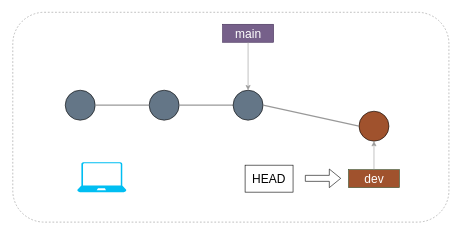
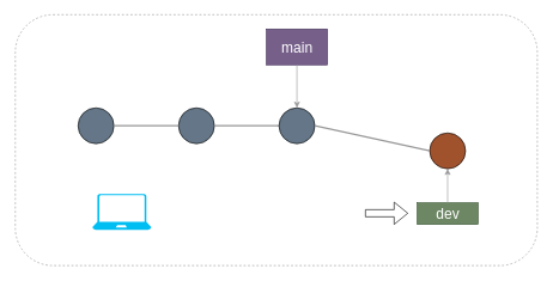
  <mxCell id="0" />
  <mxCell id="1" parent="0" />
  <mxCell id="2" value="" style="ellipse;whiteSpace=wrap;html=1;aspect=fixed;fillColor=#647687;fontColor=#ffffff;strokeColor=#000000;" vertex="1" parent="1"><mxGeometry x="108" y="150" width="50" height="50" as="geometry" /></mxCell>
  <mxCell id="3" value="" style="ellipse;whiteSpace=wrap;html=1;aspect=fixed;fillColor=#647687;fontColor=#ffffff;strokeColor=#000000;" vertex="1" parent="1"><mxGeometry x="248" y="150" width="50" height="50" as="geometry" /></mxCell>
  <mxCell id="4" value="" style="ellipse;whiteSpace=wrap;html=1;aspect=fixed;fontColor=#ffffff;strokeColor=#000000;fillColor=#A0522D;" vertex="1" parent="1"><mxGeometry x="598" y="185" width="50" height="50" as="geometry" /></mxCell>
  <mxCell id="5" value="" style="endArrow=none;html=1;entryX=0;entryY=0.5;entryDx=0;entryDy=0;exitX=1;exitY=0.5;exitDx=0;exitDy=0;strokeColor=#999999;strokeWidth=2;" edge="1" parent="1" source="2" target="3"><mxGeometry width="50" height="50" relative="1" as="geometry"><mxPoint x="68" y="280" as="sourcePoint" /><mxPoint x="118" y="230" as="targetPoint" /></mxGeometry></mxCell>
  <mxCell id="6" value="" style="endArrow=none;html=1;entryX=0;entryY=0.5;entryDx=0;entryDy=0;exitX=1;exitY=0.5;exitDx=0;exitDy=0;strokeColor=#999999;strokeWidth=2;" edge="1" parent="1" source="3" target="11"><mxGeometry width="50" height="50" relative="1" as="geometry"><mxPoint x="68" y="280" as="sourcePoint" /><mxPoint x="118" y="230" as="targetPoint" /></mxGeometry></mxCell>
  <mxCell id="7" value="" style="verticalLabelPosition=bottom;html=1;verticalAlign=top;align=center;strokeColor=none;fillColor=#00BEF2;shape=mxgraph.azure.laptop;pointerEvents=1;fontSize=15;" vertex="1" parent="1"><mxGeometry x="128" y="270" width="82" height="50" as="geometry" /></mxCell>
- <mxCell id="8" value="main" style="rounded=1;whiteSpace=wrap;html=1;fillColor=#76608a;strokeColor=#432D57;fontColor=#ffffff;fontSize=20;arcSize=0;" vertex="1" parent="1"><mxGeometry x="370.5" y="40" width="85" height="30" as="geometry" /></mxCell>
+ <mxCell id="8" value="main" style="rounded=1;whiteSpace=wrap;html=1;fillColor=#76608a;strokeColor=#432D57;fontColor=#ffffff;fontSize=20;arcSize=0;" vertex="1" parent="1"><mxGeometry x="370.5" y="40" width="85" height="50" as="geometry" /></mxCell>
  <mxCell id="9" value="" style="endArrow=classic;html=1;fontSize=20;exitX=0.5;exitY=1;exitDx=0;exitDy=0;entryX=0.5;entryY=0;entryDx=0;entryDy=0;strokeColor=#999999;" edge="1" parent="1" source="8"><mxGeometry width="50" height="50" relative="1" as="geometry"><mxPoint x="378" y="140" as="sourcePoint" /><mxPoint x="413" y="150" as="targetPoint" /></mxGeometry></mxCell>
  <mxCell id="10" value="" style="rounded=1;whiteSpace=wrap;html=1;fontSize=16;strokeColor=#999999;dashed=1;fillColor=none;" vertex="1" parent="1"><mxGeometry x="20.5" y="20" width="727.5" height="350" as="geometry" /></mxCell>
  <mxCell id="11" value="" style="ellipse;whiteSpace=wrap;html=1;aspect=fixed;fillColor=#647687;fontColor=#ffffff;strokeColor=#000000;" vertex="1" parent="1"><mxGeometry x="388" y="150" width="50" height="50" as="geometry" /></mxCell>
  <mxCell id="12" value="" style="endArrow=none;html=1;entryX=1;entryY=0.5;entryDx=0;entryDy=0;exitX=0;exitY=0.5;exitDx=0;exitDy=0;strokeColor=#999999;strokeWidth=2;" edge="1" parent="1" source="4" target="11"><mxGeometry width="50" height="50" relative="1" as="geometry"><mxPoint x="488" y="375" as="sourcePoint" /><mxPoint x="528" y="140" as="targetPoint" /></mxGeometry></mxCell>
- <mxCell id="13" value="dev" style="rounded=1;whiteSpace=wrap;html=1;fillColor=#a0522d;strokeColor=#3A5431;fontColor=#ffffff;fontSize=20;arcSize=0;" vertex="1" parent="1"><mxGeometry x="580.5" y="282.5" width="85" height="30" as="geometry" /></mxCell>
+ <mxCell id="13" value="dev" style="rounded=1;whiteSpace=wrap;html=1;fillColor=#6d8764;strokeColor=#3A5431;fontColor=#ffffff;fontSize=20;arcSize=0;" vertex="1" parent="1"><mxGeometry x="580.5" y="282.5" width="85" height="30" as="geometry" /></mxCell>
  <mxCell id="14" value="" style="endArrow=classic;html=1;fontSize=20;exitX=0.5;exitY=0;exitDx=0;exitDy=0;strokeColor=#999999;entryX=0.5;entryY=1;entryDx=0;entryDy=0;" edge="1" parent="1" source="13" target="4"><mxGeometry width="50" height="50" relative="1" as="geometry"><mxPoint x="688" y="225" as="sourcePoint" /><mxPoint x="623" y="255" as="targetPoint" /></mxGeometry></mxCell>
- <mxCell id="15" value="HEAD" style="rounded=0;whiteSpace=wrap;html=1;fontSize=20;fillColor=none;" vertex="1" parent="1"><mxGeometry x="408" y="275" width="80" height="45" as="geometry" /></mxCell>
  <mxCell id="16" value="" style="shape=flexArrow;endArrow=classic;html=1;fontSize=20;" edge="1" parent="1"><mxGeometry width="50" height="50" relative="1" as="geometry"><mxPoint x="508" y="297" as="sourcePoint" /><mxPoint x="568" y="297" as="targetPoint" /></mxGeometry></mxCell>
